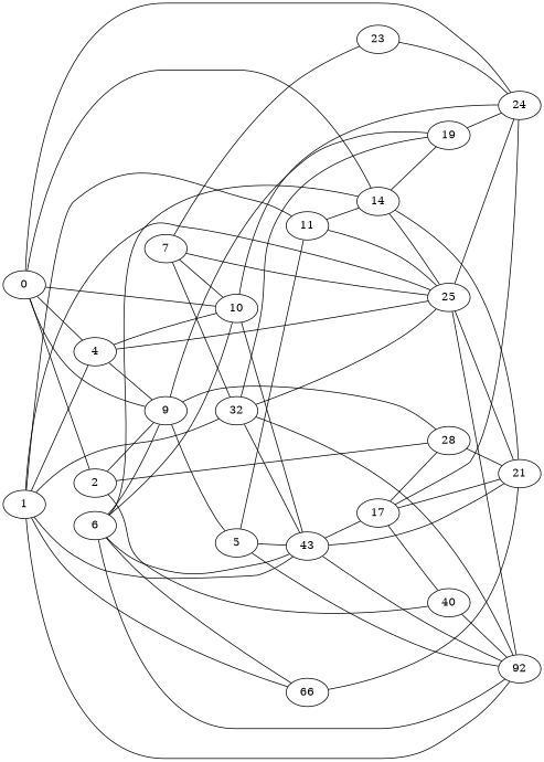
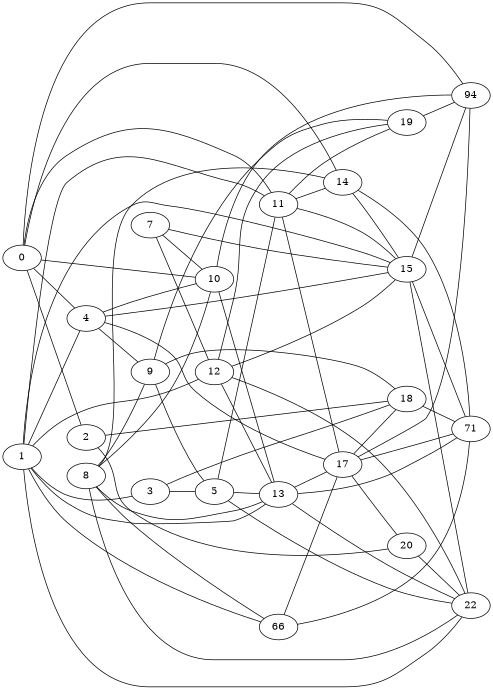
  strict graph {
    rankdir=LR
    edge [is_available=True prob=1.0]
    0
    2
    4
    9
    10
    14
-   24
-   18 [label=28]
-   20 [label=40]
-   15 [label=25]
+   24 [label=94]
+   18
+   20
+   15
    17
    5
    19
-   13 [label=43]
-   21
+   13
+   21 [label=71]
    1
+   3
    11
-   12 [label=32]
+   12
    n20 [label=66]
-   22 [label=92]
-   6
+   22
+   6 [label=8]
    7
-   23
    0 -- 2
    0 -- 4
-   0 -- 9 [prob=0.226541934119]
+   0 -- 11 [prob=0.226541934119]
    0 -- 10 [prob=0.460947314454]
    0 -- 14 [prob=0.803350050662]
    0 -- 24
-   2 -- 9 [prob=0.536939634637]
    2 -- 18 [prob=0.0740391144473]
    2 -- 20
    4 -- 9 [prob=0.943639556011]
    4 -- 10 [prob=0.844640312901]
    4 -- 15 [prob=0.63590755494]
+   4 -- 17 [prob=0.405887244574]
    9 -- 18 [prob=0.544355523991]
    9 -- 5 [prob=0.226001788238]
    9 -- 19 [prob=0.445862239524]
    10 -- 24 [prob=0.00850031753836]
    10 -- 13 [prob=0.204332572253]
    14 -- 15 [prob=0.72324113155]
-   14 -- 19 [prob=0.50053861878]
+   11 -- 19 [prob=0.50053861878]
    14 -- 21 [prob=0.835063027737]
    18 -- 21 [prob=0.703200644745]
    20 -- 22
    15 -- 24 [prob=0.980999383969]
    15 -- 21
    15 -- 22
    17 -- 24 [prob=0.824202301874]
    17 -- 18
    17 -- 20
    17 -- 21
    5 -- 13 [prob=0.0179381870272]
    5 -- 11 [prob=0.694494710609]
    5 -- 22 [prob=0.946609294024]
    19 -- 24 [prob=0.0758334428874]
    13 -- 17 [prob=0.598338686845]
    13 -- 21 [prob=0.25875349259]
    13 -- 22 [prob=0.0721092552983]
    1 -- 4 [prob=0.62132699529]
    1 -- 15 [prob=0.887511478585]
    1 -- 13 [prob=0.98859098925]
+   1 -- 3 [prob=0.81134594272]
    1 -- 11 [prob=0.582831451339]
    1 -- 12
    1 -- n20 [prob=0.798609368901]
    1 -- 22 [prob=0.291804229004]
+   3 -- 18 [prob=0.551605766606]
+   3 -- 5 [prob=0.178716745675]
    11 -- 14
    11 -- 15 [prob=0.137309867054]
+   11 -- 17 [prob=0.623952711819]
    12 -- 15 [prob=0.926708657382]
    12 -- 19 [prob=0.12822790068]
    12 -- 13 [prob=0.854177674251]
    12 -- 22 [prob=0.157837628835]
+   n20 -- 17 [prob=0.201992301131]
    n20 -- 21 [prob=0.824485364712]
    6 -- 9 [prob=0.816743407946]
    6 -- 10 [prob=0.598287518343]
    6 -- 14
    6 -- 13 [prob=0.370331986447]
    6 -- n20 [prob=0.0890442675722]
    6 -- 22 [prob=0.37041246053]
    7 -- 10 [prob=0.883568148049]
    7 -- 15 [prob=0.0544099811307]
    7 -- 12 [prob=0.296960577135]
-   7 -- 23 [prob=0.490357203133]
-   23 -- 24 [prob=0.350321784237]
  }
